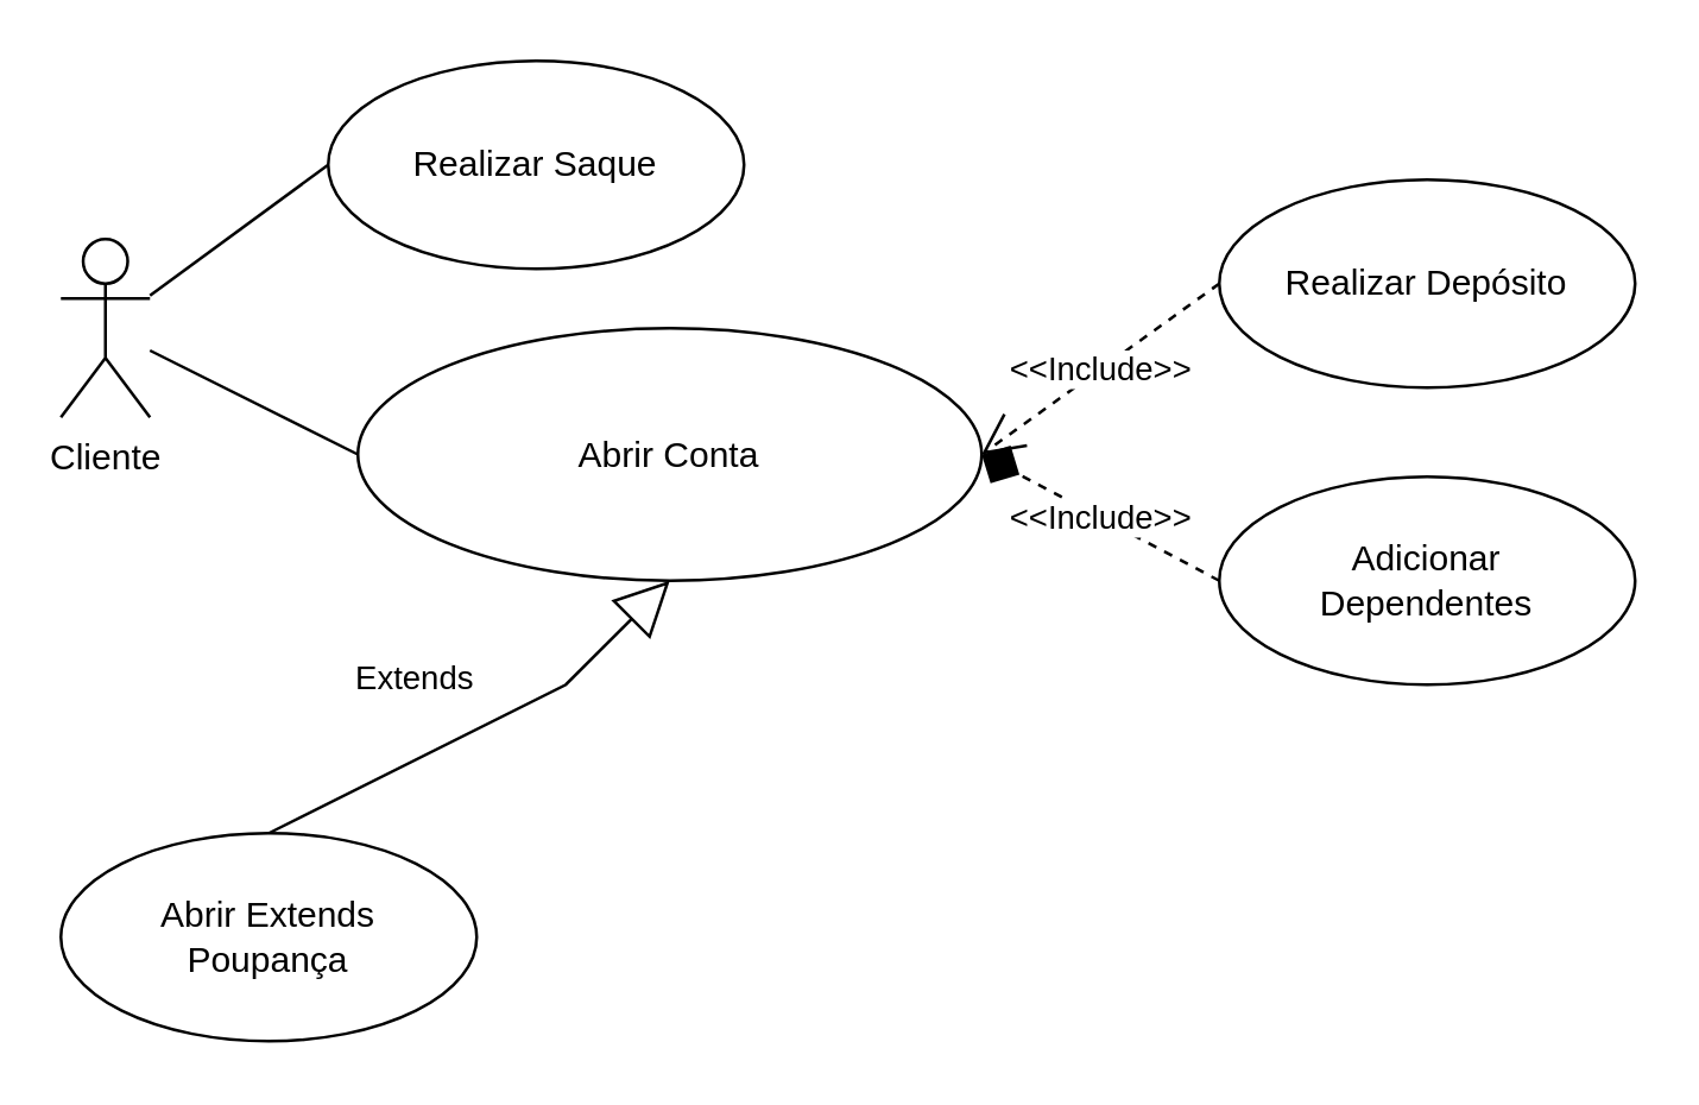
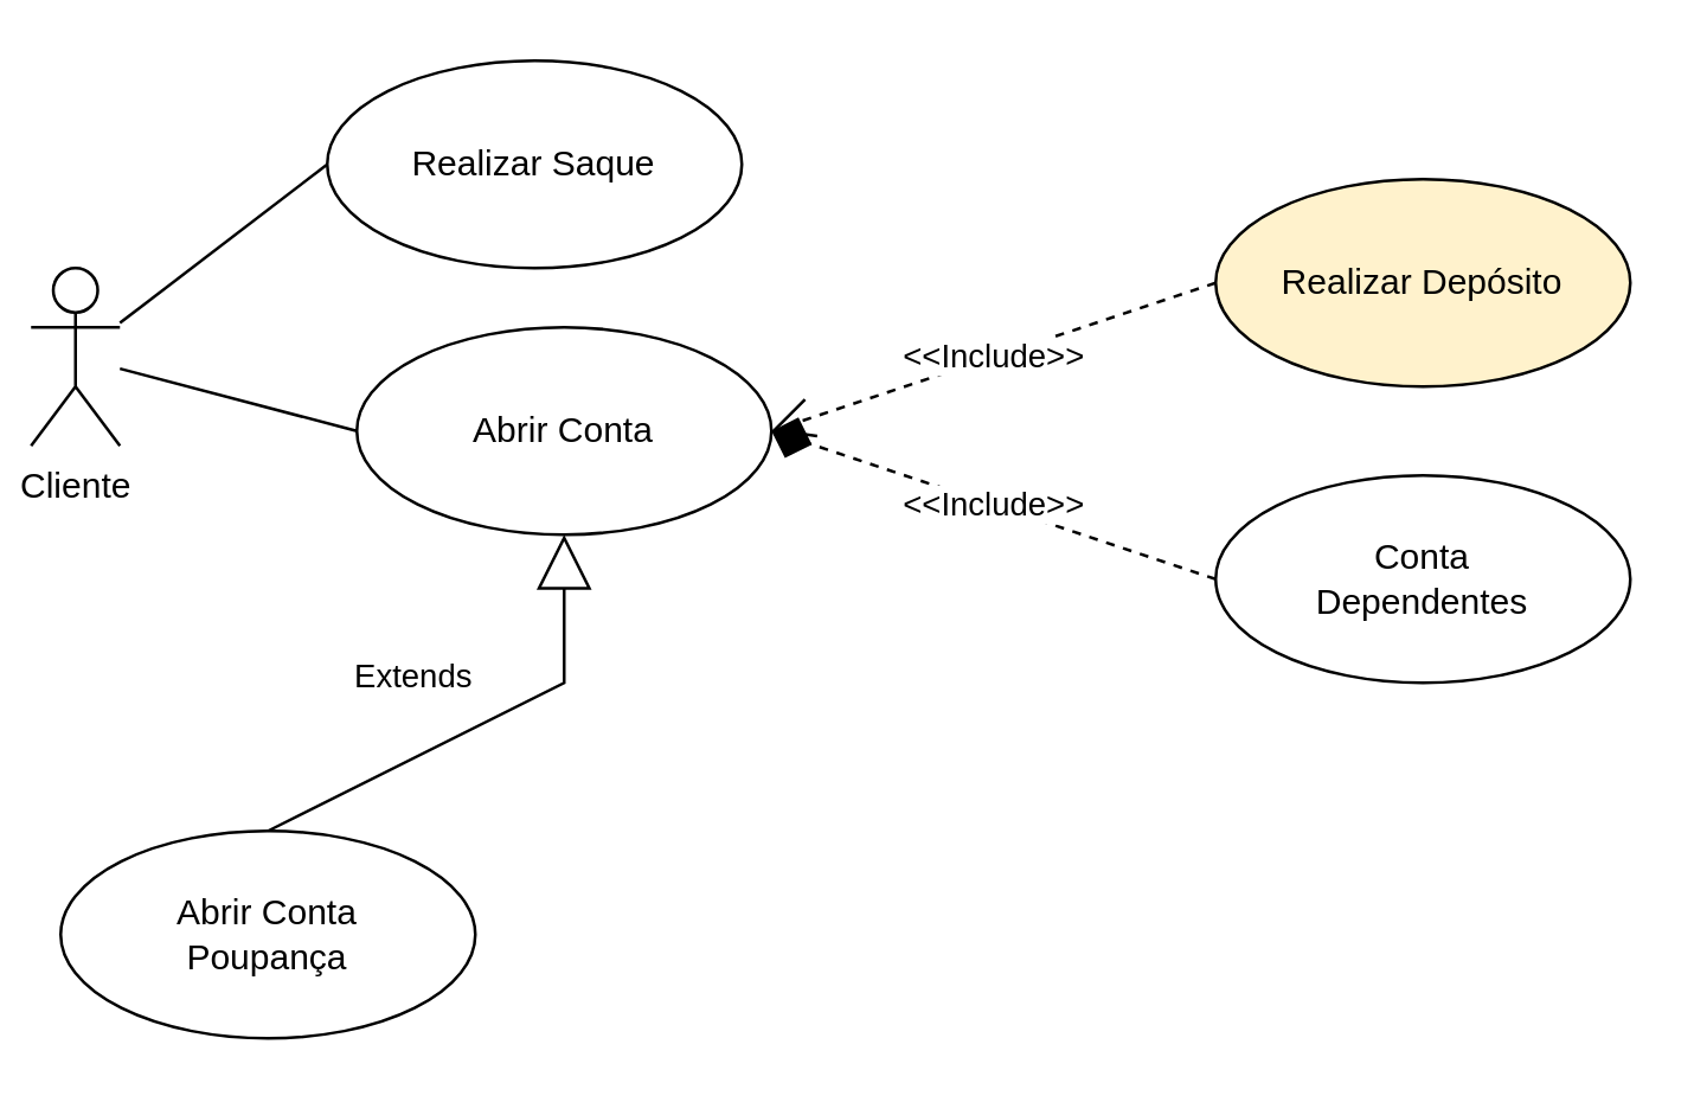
  <mxCell id="0" />
  <mxCell id="1" parent="0" />
- <mxCell id="2" value="Clien&lt;span style=&quot;background-color: initial;&quot;&gt;te&lt;/span&gt;" style="shape=umlActor;verticalLabelPosition=bottom;verticalAlign=top;html=1;" vertex="1" parent="1"><mxGeometry x="20" y="80" width="30" height="60" as="geometry" /></mxCell>
- <mxCell id="3" value="Abrir Conta" style="ellipse;whiteSpace=wrap;html=1;" vertex="1" parent="1"><mxGeometry x="120" y="110" width="210" height="85" as="geometry" /></mxCell>
+ <mxCell id="2" value="Clien&lt;span style=&quot;background-color: initial;&quot;&gt;te&lt;/span&gt;" style="shape=umlActor;verticalLabelPosition=bottom;verticalAlign=top;html=1;" vertex="1" parent="1"><mxGeometry x="10" y="90" width="30" height="60" as="geometry" /></mxCell>
+ <mxCell id="3" value="Abrir Conta" style="ellipse;whiteSpace=wrap;html=1;" vertex="1" parent="1"><mxGeometry x="120" y="110" width="140" height="70" as="geometry" /></mxCell>
  <mxCell id="4" value="" style="endArrow=none;html=1;rounded=0;entryX=0;entryY=0.5;entryDx=0;entryDy=0;" edge="1" parent="1" source="2" target="3"><mxGeometry width="50" height="50" relative="1" as="geometry"><mxPoint x="80" y="190" as="sourcePoint" /><mxPoint x="130" y="140" as="targetPoint" /></mxGeometry></mxCell>
  <mxCell id="5" value="Realizar Saque" style="ellipse;whiteSpace=wrap;html=1;" vertex="1" parent="1"><mxGeometry x="110" y="20" width="140" height="70" as="geometry" /></mxCell>
  <mxCell id="6" value="" style="endArrow=none;html=1;rounded=0;entryX=0;entryY=0.5;entryDx=0;entryDy=0;" edge="1" parent="1" source="2" target="5"><mxGeometry width="50" height="50" relative="1" as="geometry"><mxPoint x="64" y="110" as="sourcePoint" /><mxPoint x="114" y="60" as="targetPoint" /></mxGeometry></mxCell>
- <mxCell id="7" value="Abrir Extends&lt;div&gt;Poupança&lt;/div&gt;" style="ellipse;whiteSpace=wrap;html=1;" vertex="1" parent="1"><mxGeometry x="20" y="280" width="140" height="70" as="geometry" /></mxCell>
+ <mxCell id="7" value="Abrir Conta&lt;div&gt;Poupança&lt;/div&gt;" style="ellipse;whiteSpace=wrap;html=1;" vertex="1" parent="1"><mxGeometry x="20" y="280" width="140" height="70" as="geometry" /></mxCell>
  <mxCell id="8" value="" style="endArrow=block;endSize=16;endFill=0;html=1;rounded=0;entryX=0.5;entryY=1;entryDx=0;entryDy=0;exitX=0.5;exitY=0;exitDx=0;exitDy=0;" edge="1" parent="1" source="7" target="3"><mxGeometry width="160" relative="1" as="geometry"><mxPoint x="-70" y="170" as="sourcePoint" /><mxPoint x="90" y="170" as="targetPoint" /><Array as="points"><mxPoint x="190" y="230" /></Array></mxGeometry></mxCell>
  <mxCell id="9" value="Extends" style="edgeLabel;html=1;align=center;verticalAlign=middle;resizable=0;points=[];" vertex="1" connectable="0" parent="8"><mxGeometry x="-0.024" relative="1" as="geometry"><mxPoint x="-22" y="-17" as="offset" /></mxGeometry></mxCell>
- <mxCell id="10" value="Realizar Depósito" style="ellipse;whiteSpace=wrap;html=1;" vertex="1" parent="1"><mxGeometry x="410" y="60" width="140" height="70" as="geometry" /></mxCell>
+ <mxCell id="10" value="Realizar Depósito" style="ellipse;whiteSpace=wrap;html=1;fillColor=#fff2cc;" vertex="1" parent="1"><mxGeometry x="410" y="60" width="140" height="70" as="geometry" /></mxCell>
  <mxCell id="11" value="&amp;lt;&amp;lt;Include&amp;gt;&amp;gt;" style="endArrow=open;endSize=12;dashed=1;html=1;rounded=0;entryX=1;entryY=0.5;entryDx=0;entryDy=0;exitX=0;exitY=0.5;exitDx=0;exitDy=0;" edge="1" parent="1" source="10" target="3"><mxGeometry width="160" relative="1" as="geometry"><mxPoint x="210" y="200" as="sourcePoint" /><mxPoint x="370" y="200" as="targetPoint" /></mxGeometry></mxCell>
- <mxCell id="12" value="Adicionar&lt;div&gt;Dependentes&lt;/div&gt;" style="ellipse;whiteSpace=wrap;html=1;" vertex="1" parent="1"><mxGeometry x="410" y="160" width="140" height="70" as="geometry" /></mxCell>
+ <mxCell id="12" value="Conta&lt;div&gt;Dependentes&lt;/div&gt;" style="ellipse;whiteSpace=wrap;html=1;" vertex="1" parent="1"><mxGeometry x="410" y="160" width="140" height="70" as="geometry" /></mxCell>
  <mxCell id="13" value="&amp;lt;&amp;lt;Include&amp;gt;&amp;gt;" style="endArrow=diamond;endSize=12;dashed=1;html=1;rounded=0;entryX=1;entryY=0.5;entryDx=0;entryDy=0;exitX=0;exitY=0.5;exitDx=0;exitDy=0;" edge="1" parent="1" source="12" target="3"><mxGeometry width="160" relative="1" as="geometry"><mxPoint x="420" y="105" as="sourcePoint" /><mxPoint x="270" y="155" as="targetPoint" /></mxGeometry></mxCell>
